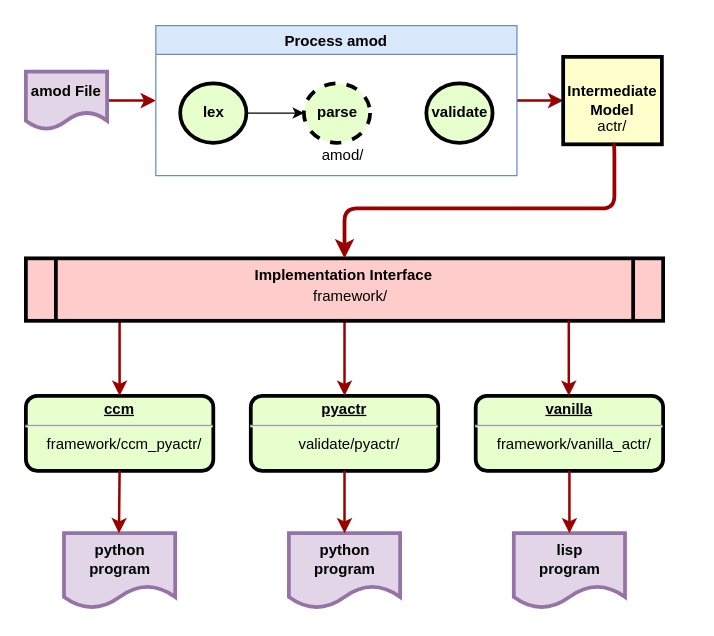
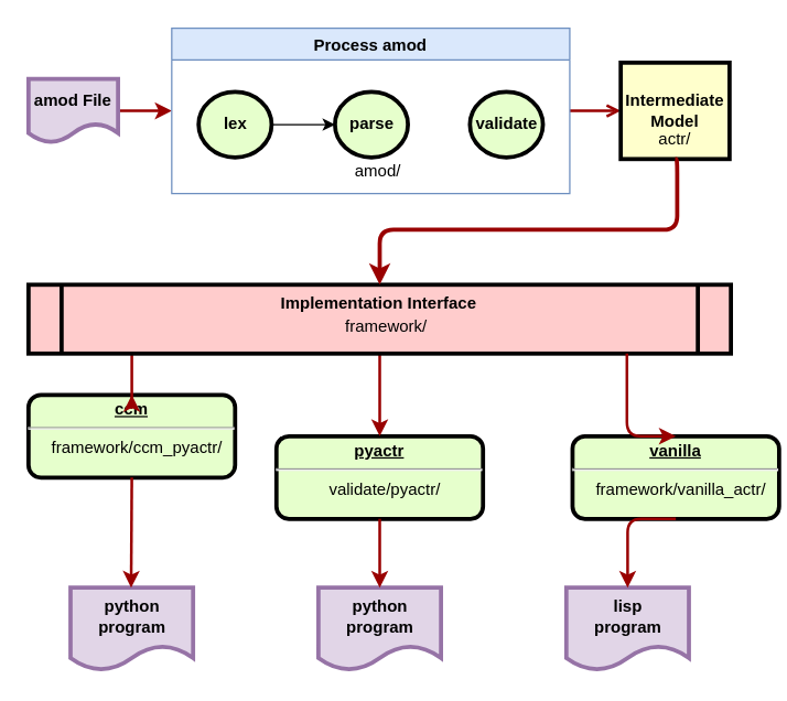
  <mxCell id="0" />
  <mxCell id="1" parent="0" />
- <mxCell id="2" value="&lt;p style=&quot;margin: 0px ; margin-top: 4px ; text-align: center ; text-decoration: underline&quot;&gt;&lt;strong&gt;vanilla&lt;/strong&gt;&lt;/p&gt;&lt;hr&gt;&lt;p style=&quot;margin: 0px ; margin-left: 8px&quot;&gt;&lt;span style=&quot;font-weight: 400&quot;&gt;framework/vanilla_actr/&lt;/span&gt;&lt;br&gt;&lt;/p&gt;" style="verticalAlign=middle;align=center;overflow=fill;fontSize=12;fontFamily=Helvetica;html=1;rounded=1;fontStyle=1;strokeWidth=3;fillColor=#E6FFCC" parent="1" vertex="1"><mxGeometry x="380" y="316.25" width="150" height="60" as="geometry" /></mxCell>
- <mxCell id="3" value="&lt;p style=&quot;margin: 4px 0px 0px; text-decoration: underline;&quot;&gt;&lt;strong&gt;ccm&lt;/strong&gt;&lt;/p&gt;&lt;hr&gt;&lt;p style=&quot;margin: 0px 0px 0px 8px;&quot;&gt;&lt;span style=&quot;font-weight: normal&quot;&gt;framework/ccm_pyactr/&lt;/span&gt;&lt;/p&gt;" style="verticalAlign=middle;align=center;overflow=fill;fontSize=12;fontFamily=Helvetica;html=1;rounded=1;fontStyle=1;strokeWidth=3;fillColor=#E6FFCC" parent="1" vertex="1"><mxGeometry x="20" y="316.25" width="150" height="60" as="geometry" /></mxCell>
+ <mxCell id="2" value="&lt;p style=&quot;margin: 0px ; margin-top: 4px ; text-align: center ; text-decoration: underline&quot;&gt;&lt;strong&gt;vanilla&lt;/strong&gt;&lt;/p&gt;&lt;hr&gt;&lt;p style=&quot;margin: 0px ; margin-left: 8px&quot;&gt;&lt;span style=&quot;font-weight: 400&quot;&gt;framework/vanilla_actr/&lt;/span&gt;&lt;br&gt;&lt;/p&gt;" style="verticalAlign=middle;align=center;overflow=fill;fontSize=12;fontFamily=Helvetica;html=1;rounded=1;fontStyle=1;strokeWidth=3;fillColor=#E6FFCC" parent="1" vertex="1"><mxGeometry x="415" y="316.25" width="150" height="60" as="geometry" /></mxCell>
+ <mxCell id="3" value="&lt;p style=&quot;margin: 4px 0px 0px; text-decoration: underline;&quot;&gt;&lt;strong&gt;ccm&lt;/strong&gt;&lt;/p&gt;&lt;hr&gt;&lt;p style=&quot;margin: 0px 0px 0px 8px;&quot;&gt;&lt;span style=&quot;font-weight: normal&quot;&gt;framework/ccm_pyactr/&lt;/span&gt;&lt;/p&gt;" style="verticalAlign=middle;align=center;overflow=fill;fontSize=12;fontFamily=Helvetica;html=1;rounded=1;fontStyle=1;strokeWidth=3;fillColor=#E6FFCC" parent="1" vertex="1"><mxGeometry x="20" y="286.25" width="150" height="60" as="geometry" /></mxCell>
  <mxCell id="4" value="" style="edgeStyle=none;noEdgeStyle=1;strokeColor=#990000;strokeWidth=2;entryX=0;entryY=0.5;entryDx=0;entryDy=0;" parent="1" source="10" target="11" edge="1"><mxGeometry width="100" height="100" relative="1" as="geometry"><mxPoint x="243.5" y="80" as="sourcePoint" /><mxPoint x="114" y="36.25" as="targetPoint" /></mxGeometry></mxCell>
  <mxCell id="5" value="&lt;p style=&quot;margin: 0px ; margin-top: 4px ; text-align: center ; text-decoration: underline&quot;&gt;&lt;strong&gt;&lt;strong&gt;pyactr&lt;/strong&gt;&lt;br&gt;&lt;/strong&gt;&lt;/p&gt;&lt;hr&gt;&lt;p style=&quot;margin: 0px ; margin-left: 8px&quot;&gt;&lt;span style=&quot;font-weight: 400&quot;&gt;validate/pyactr/&lt;/span&gt;&lt;br&gt;&lt;/p&gt;" style="verticalAlign=middle;align=center;overflow=fill;fontSize=12;fontFamily=Helvetica;html=1;rounded=1;fontStyle=1;strokeWidth=3;fillColor=#E6FFCC" parent="1" vertex="1"><mxGeometry x="200" y="316.25" width="150" height="60" as="geometry" /></mxCell>
  <mxCell id="6" value="" style="edgeStyle=elbowEdgeStyle;elbow=horizontal;strokeColor=#990000;strokeWidth=2;entryX=0.5;entryY=0;entryDx=0;entryDy=0;" parent="1" source="19" target="5" edge="1"><mxGeometry width="100" height="100" relative="1" as="geometry"><mxPoint x="-40" y="496.25" as="sourcePoint" /><mxPoint x="264" y="306.25" as="targetPoint" /><Array as="points"><mxPoint x="275" y="286.25" /><mxPoint x="280" y="296.25" /></Array></mxGeometry></mxCell>
  <mxCell id="7" value="" style="edgeStyle=elbowEdgeStyle;elbow=horizontal;strokeColor=#990000;strokeWidth=2;entryX=0.5;entryY=0;entryDx=0;entryDy=0;" parent="1" source="19" target="3" edge="1"><mxGeometry width="100" height="100" relative="1" as="geometry"><mxPoint x="-60" y="496.25" as="sourcePoint" /><mxPoint x="114" y="306.25" as="targetPoint" /><Array as="points"><mxPoint x="95" y="296.25" /><mxPoint x="110" y="306.25" /></Array></mxGeometry></mxCell>
- <mxCell id="8" value="" style="edgeStyle=none;noEdgeStyle=1;strokeColor=#990000;strokeWidth=2;entryX=0;entryY=0.5;entryDx=0;entryDy=0;exitX=1;exitY=0.5;exitDx=0;exitDy=0;" parent="1" source="11" target="22" edge="1"><mxGeometry width="100" height="100" relative="1" as="geometry"><mxPoint x="444" y="96.25" as="sourcePoint" /><mxPoint x="501.5" y="79.5" as="targetPoint" /></mxGeometry></mxCell>
+ <mxCell id="8" value="" style="edgeStyle=none;noEdgeStyle=1;strokeColor=#990000;strokeWidth=2;entryX=0;entryY=0.5;entryDx=0;entryDy=0;exitX=1;exitY=0.5;exitDx=0;exitDy=0;endArrow=open;" parent="1" source="11" target="22" edge="1"><mxGeometry width="100" height="100" relative="1" as="geometry"><mxPoint x="444" y="96.25" as="sourcePoint" /><mxPoint x="501.5" y="79.5" as="targetPoint" /></mxGeometry></mxCell>
  <mxCell id="9" style="edgeStyle=orthogonalEdgeStyle;rounded=0;orthogonalLoop=1;jettySize=auto;html=1;exitX=0.5;exitY=1;exitDx=0;exitDy=0;" parent="1" edge="1"><mxGeometry relative="1" as="geometry"><mxPoint x="333.25" y="110" as="sourcePoint" /><mxPoint x="333.3" y="110" as="targetPoint" /></mxGeometry></mxCell>
  <mxCell id="10" value="&lt;meta charset=&quot;utf-8&quot;&gt;&lt;span style=&quot;color: rgb(0, 0, 0); font-family: helvetica; font-size: 12px; font-style: normal; font-weight: 700; letter-spacing: normal; text-align: center; text-indent: 0px; text-transform: none; word-spacing: 0px; display: inline; float: none;&quot;&gt;amod File&lt;/span&gt;" style="shape=document;whiteSpace=wrap;html=1;boundedLbl=1;align=center;verticalAlign=middle;fontStyle=1;strokeWidth=3;fillColor=#e1d5e7;strokeColor=#9673a6;" parent="1" vertex="1"><mxGeometry x="20" y="56.88" width="65" height="46.25" as="geometry" /></mxCell>
  <mxCell id="11" value="Process amod" style="swimlane;align=center;verticalAlign=middle;html=0;fillColor=#dae8fc;strokeColor=#6c8ebf;sketch=0;swimlaneFillColor=#ffffff;" parent="1" vertex="1"><mxGeometry x="124" y="20" width="289" height="120" as="geometry" /></mxCell>
  <mxCell id="12" value="" style="group" parent="11" vertex="1" connectable="0"><mxGeometry x="19.5" y="46.25" width="250" height="47.5" as="geometry" /></mxCell>
  <mxCell id="13" value="lex" style="ellipse;whiteSpace=wrap;html=1;align=center;verticalAlign=middle;rounded=1;fontStyle=1;strokeWidth=3;fillColor=#E6FFCC;" parent="12" vertex="1"><mxGeometry width="53" height="47.5" as="geometry" /></mxCell>
- <mxCell id="14" value="parse" style="ellipse;whiteSpace=wrap;html=1;align=center;verticalAlign=middle;rounded=1;fontStyle=1;strokeWidth=3;fillColor=#E6FFCC;dashed=1;" parent="12" vertex="1"><mxGeometry x="99" width="53" height="47.5" as="geometry" /></mxCell>
+ <mxCell id="14" value="parse" style="ellipse;whiteSpace=wrap;html=1;align=center;verticalAlign=middle;rounded=1;fontStyle=1;strokeWidth=3;fillColor=#E6FFCC;" parent="12" vertex="1"><mxGeometry x="99" width="53" height="47.5" as="geometry" /></mxCell>
  <mxCell id="15" value="validate" style="ellipse;whiteSpace=wrap;html=1;align=center;verticalAlign=middle;rounded=1;fontStyle=1;strokeWidth=3;fillColor=#E6FFCC;" parent="12" vertex="1"><mxGeometry x="197" width="53" height="47.5" as="geometry" /></mxCell>
  <mxCell id="16" style="edgeStyle=orthogonalEdgeStyle;rounded=0;orthogonalLoop=1;jettySize=auto;html=1;exitX=1;exitY=0.5;exitDx=0;exitDy=0;entryX=0;entryY=0.5;entryDx=0;entryDy=0;" parent="12" source="13" target="14" edge="1"><mxGeometry relative="1" as="geometry" /></mxCell>
  <mxCell id="17" value="amod/" style="text;html=1;strokeColor=none;fillColor=none;align=center;verticalAlign=middle;whiteSpace=wrap;rounded=0;" parent="11" vertex="1"><mxGeometry x="129.5" y="93.75" width="40" height="20" as="geometry" /></mxCell>
  <mxCell id="18" value="" style="group" parent="1" vertex="1" connectable="0"><mxGeometry x="30" y="206.25" width="500" height="50" as="geometry" /></mxCell>
  <mxCell id="19" value="Implementation Interface" style="shape=process;whiteSpace=wrap;align=center;verticalAlign=top;size=0.048;fontStyle=1;strokeWidth=3;fillColor=#FFCCCC" parent="18" vertex="1"><mxGeometry x="-10" width="510" height="50" as="geometry" /></mxCell>
  <mxCell id="20" value="framework/" style="text;html=1;strokeColor=none;fillColor=none;align=center;verticalAlign=middle;whiteSpace=wrap;rounded=0;" parent="18" vertex="1"><mxGeometry x="225" y="21" width="50" height="20" as="geometry" /></mxCell>
  <mxCell id="21" value="" style="group" parent="1" vertex="1" connectable="0"><mxGeometry x="430" y="25" width="119" height="110" as="geometry" /></mxCell>
  <mxCell id="22" value="Intermediate&#10;Model" style="whiteSpace=wrap;align=center;verticalAlign=middle;fontStyle=1;strokeWidth=3;fillColor=#FFFFCC" parent="21" vertex="1"><mxGeometry x="20" y="20" width="79" height="70" as="geometry" /></mxCell>
  <mxCell id="23" value="actr/" style="text;html=1;strokeColor=none;fillColor=none;align=center;verticalAlign=middle;whiteSpace=wrap;rounded=0;" parent="21" vertex="1"><mxGeometry x="41.944" y="67.031" width="35.111" height="17.5" as="geometry" /></mxCell>
  <mxCell id="24" style="edgeStyle=orthogonalEdgeStyle;rounded=1;orthogonalLoop=1;jettySize=auto;html=1;entryX=0.5;entryY=0;entryDx=0;entryDy=0;exitX=0.5;exitY=1;exitDx=0;exitDy=0;strokeColor=#990000;strokeWidth=3;" parent="1" source="22" target="19" edge="1"><mxGeometry relative="1" as="geometry"><mxPoint x="414" y="186.25" as="targetPoint" /><Array as="points"><mxPoint x="491" y="166.25" /><mxPoint x="275" y="166.25" /></Array></mxGeometry></mxCell>
  <mxCell id="25" value="python&lt;br&gt;program" style="shape=document;whiteSpace=wrap;html=1;boundedLbl=1;align=center;verticalAlign=middle;fontStyle=1;strokeColor=#9673a6;strokeWidth=3;fillColor=#e1d5e7;" parent="1" vertex="1"><mxGeometry x="50.5" y="426.25" width="89" height="60" as="geometry" /></mxCell>
  <mxCell id="26" value="python&lt;br&gt;program" style="shape=document;whiteSpace=wrap;html=1;boundedLbl=1;align=center;verticalAlign=middle;fontStyle=1;strokeColor=#9673a6;strokeWidth=3;fillColor=#e1d5e7;" parent="1" vertex="1"><mxGeometry x="230.5" y="426.25" width="89" height="60" as="geometry" /></mxCell>
  <mxCell id="27" value="lisp&lt;br&gt;program" style="shape=document;whiteSpace=wrap;html=1;boundedLbl=1;align=center;verticalAlign=middle;fontStyle=1;strokeColor=#9673a6;strokeWidth=3;fillColor=#e1d5e7;" parent="1" vertex="1"><mxGeometry x="410.5" y="426.25" width="89" height="60" as="geometry" /></mxCell>
  <mxCell id="28" value="" style="edgeStyle=elbowEdgeStyle;elbow=horizontal;strokeColor=#990000;strokeWidth=2;entryX=0.5;entryY=0;entryDx=0;entryDy=0;" parent="1" source="19" target="2" edge="1"><mxGeometry width="100" height="100" relative="1" as="geometry"><mxPoint x="484" y="296.25" as="sourcePoint" /><mxPoint x="484" y="306.25" as="targetPoint" /><Array as="points"><mxPoint x="454.5" y="286.25" /><mxPoint x="459.5" y="296.25" /></Array></mxGeometry></mxCell>
  <mxCell id="29" value="" style="edgeStyle=elbowEdgeStyle;elbow=horizontal;strokeColor=#990000;strokeWidth=2;exitX=0.5;exitY=1;exitDx=0;exitDy=0;entryX=0.5;entryY=0;entryDx=0;entryDy=0;" parent="1" source="3" target="25" edge="1"><mxGeometry width="100" height="100" relative="1" as="geometry"><mxPoint x="74" y="396.25" as="sourcePoint" /><mxPoint x="95" y="426.25" as="targetPoint" /><Array as="points"><mxPoint x="94.5" y="406.25" /><mxPoint x="99.5" y="416.25" /></Array></mxGeometry></mxCell>
  <mxCell id="30" value="" style="edgeStyle=elbowEdgeStyle;elbow=horizontal;strokeColor=#990000;strokeWidth=2;entryX=0.5;entryY=0;entryDx=0;entryDy=0;exitX=0.5;exitY=1;exitDx=0;exitDy=0;" parent="1" source="5" target="26" edge="1"><mxGeometry width="100" height="100" relative="1" as="geometry"><mxPoint x="334" y="396.25" as="sourcePoint" /><mxPoint x="334" y="466.25" as="targetPoint" /><Array as="points"><mxPoint x="275" y="406.25" /><mxPoint x="339" y="436.25" /></Array></mxGeometry></mxCell>
  <mxCell id="31" value="" style="edgeStyle=elbowEdgeStyle;elbow=horizontal;strokeColor=#990000;strokeWidth=2;entryX=0.5;entryY=0;entryDx=0;entryDy=0;exitX=0.5;exitY=1;exitDx=0;exitDy=0;" parent="1" source="2" target="27" edge="1"><mxGeometry width="100" height="100" relative="1" as="geometry"><mxPoint x="544" y="386.25" as="sourcePoint" /><mxPoint x="544" y="456.25" as="targetPoint" /><Array as="points"><mxPoint x="455" y="406.25" /><mxPoint x="549" y="426.25" /></Array></mxGeometry></mxCell>
